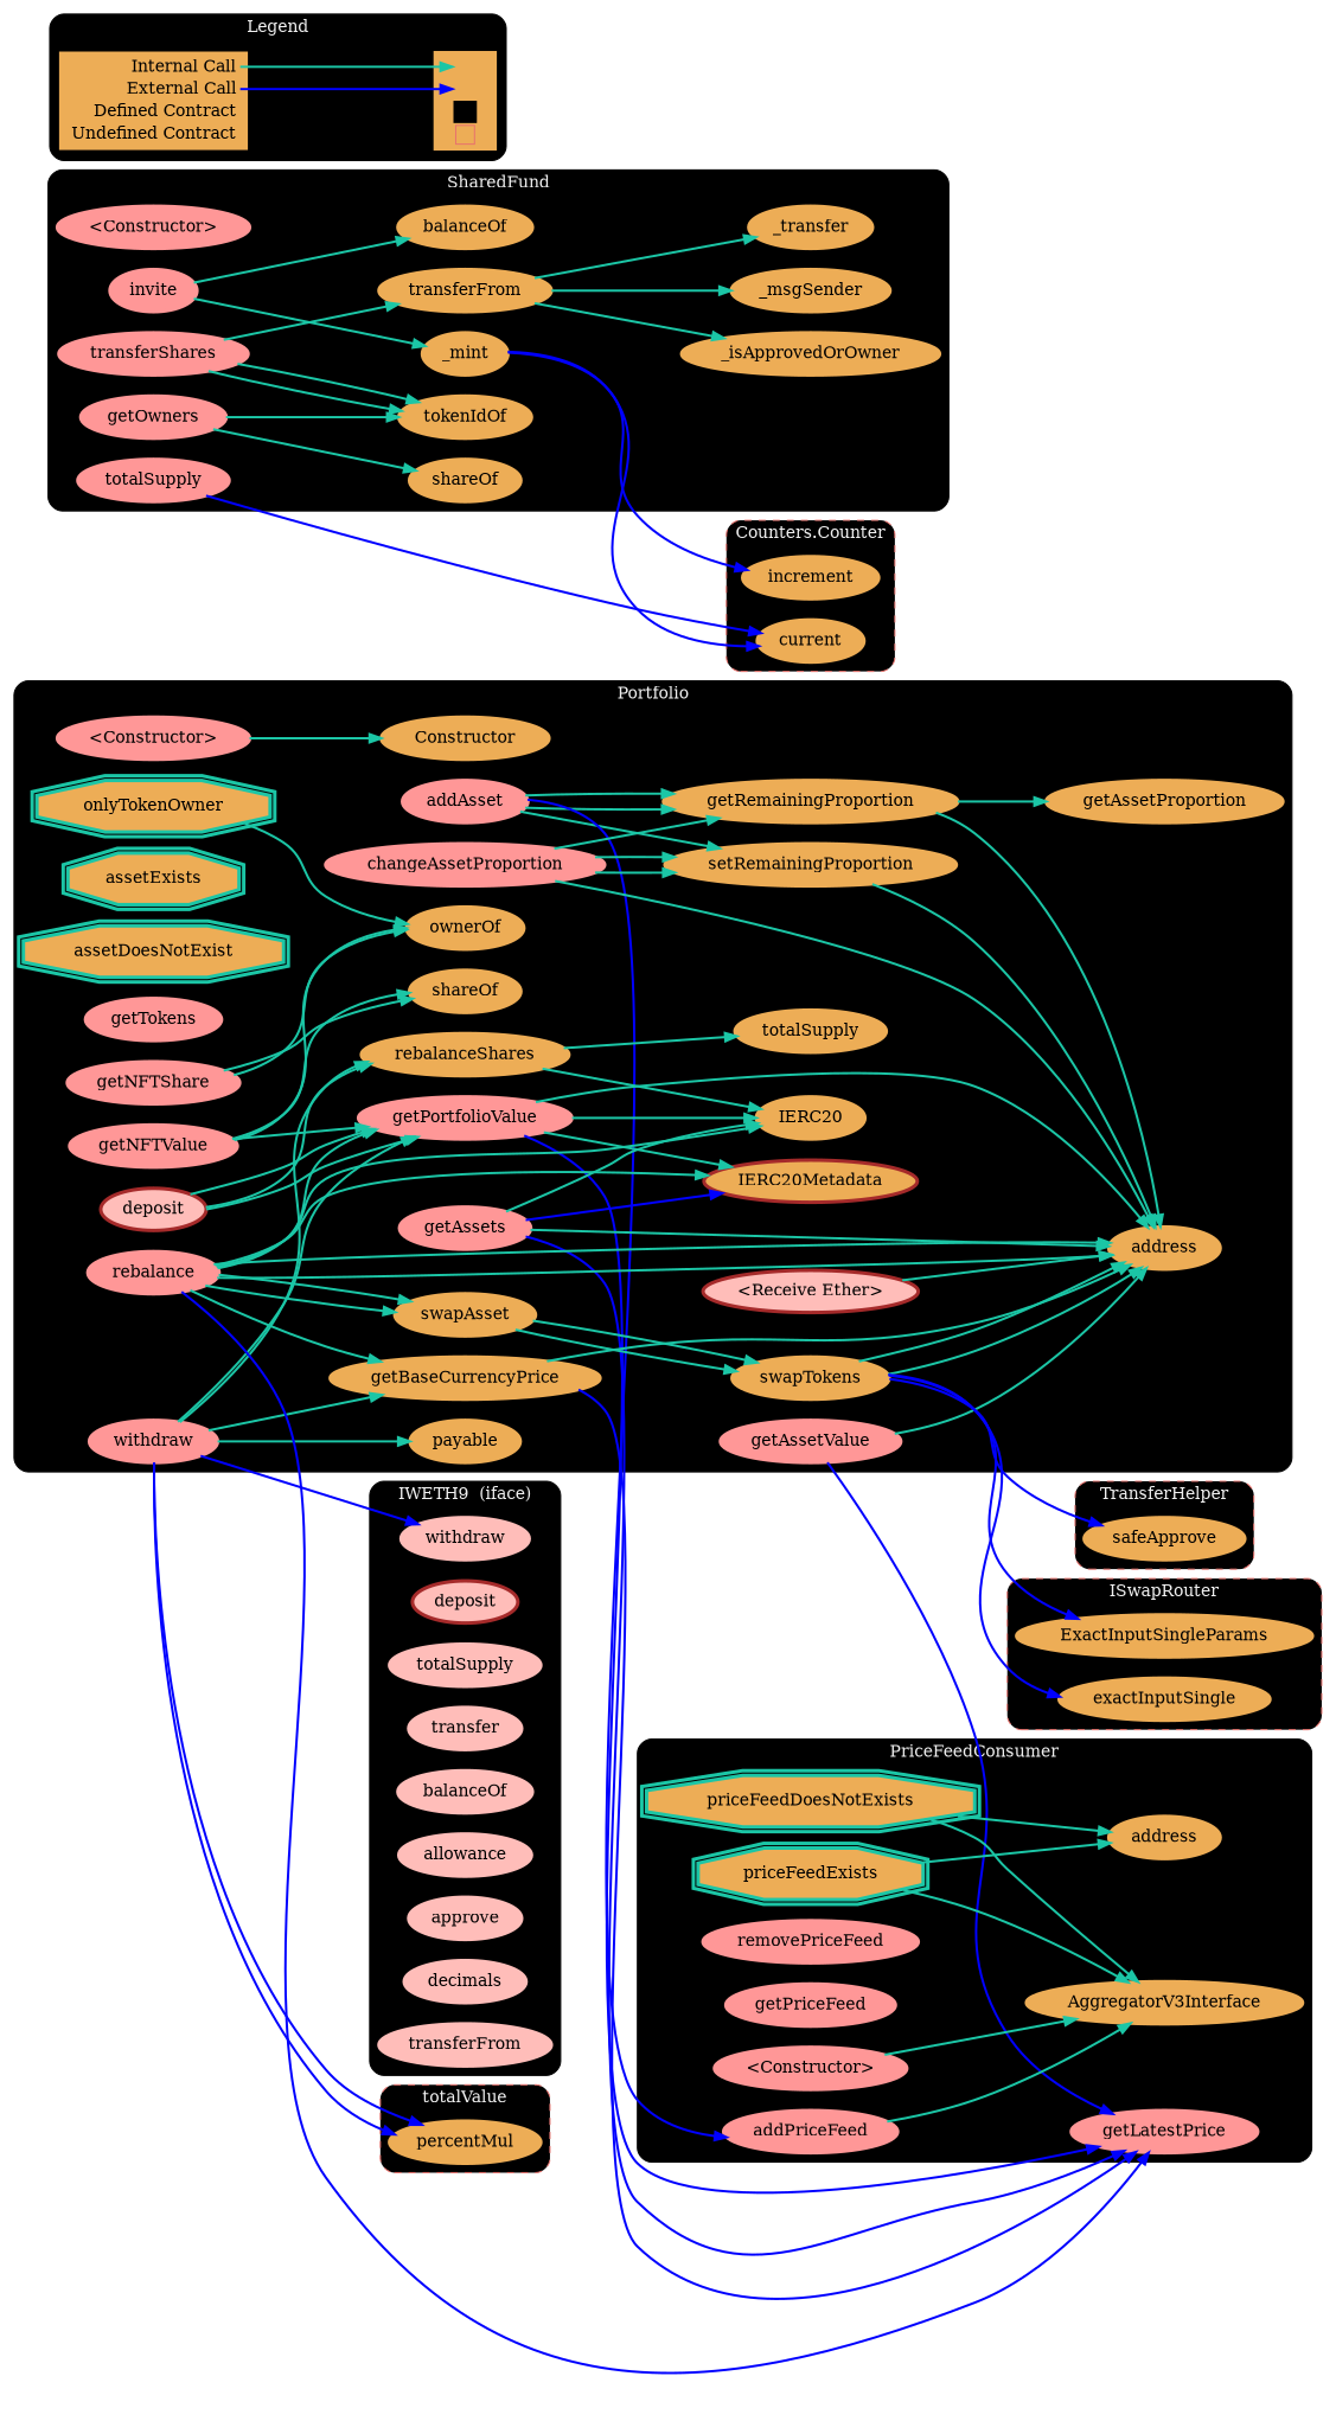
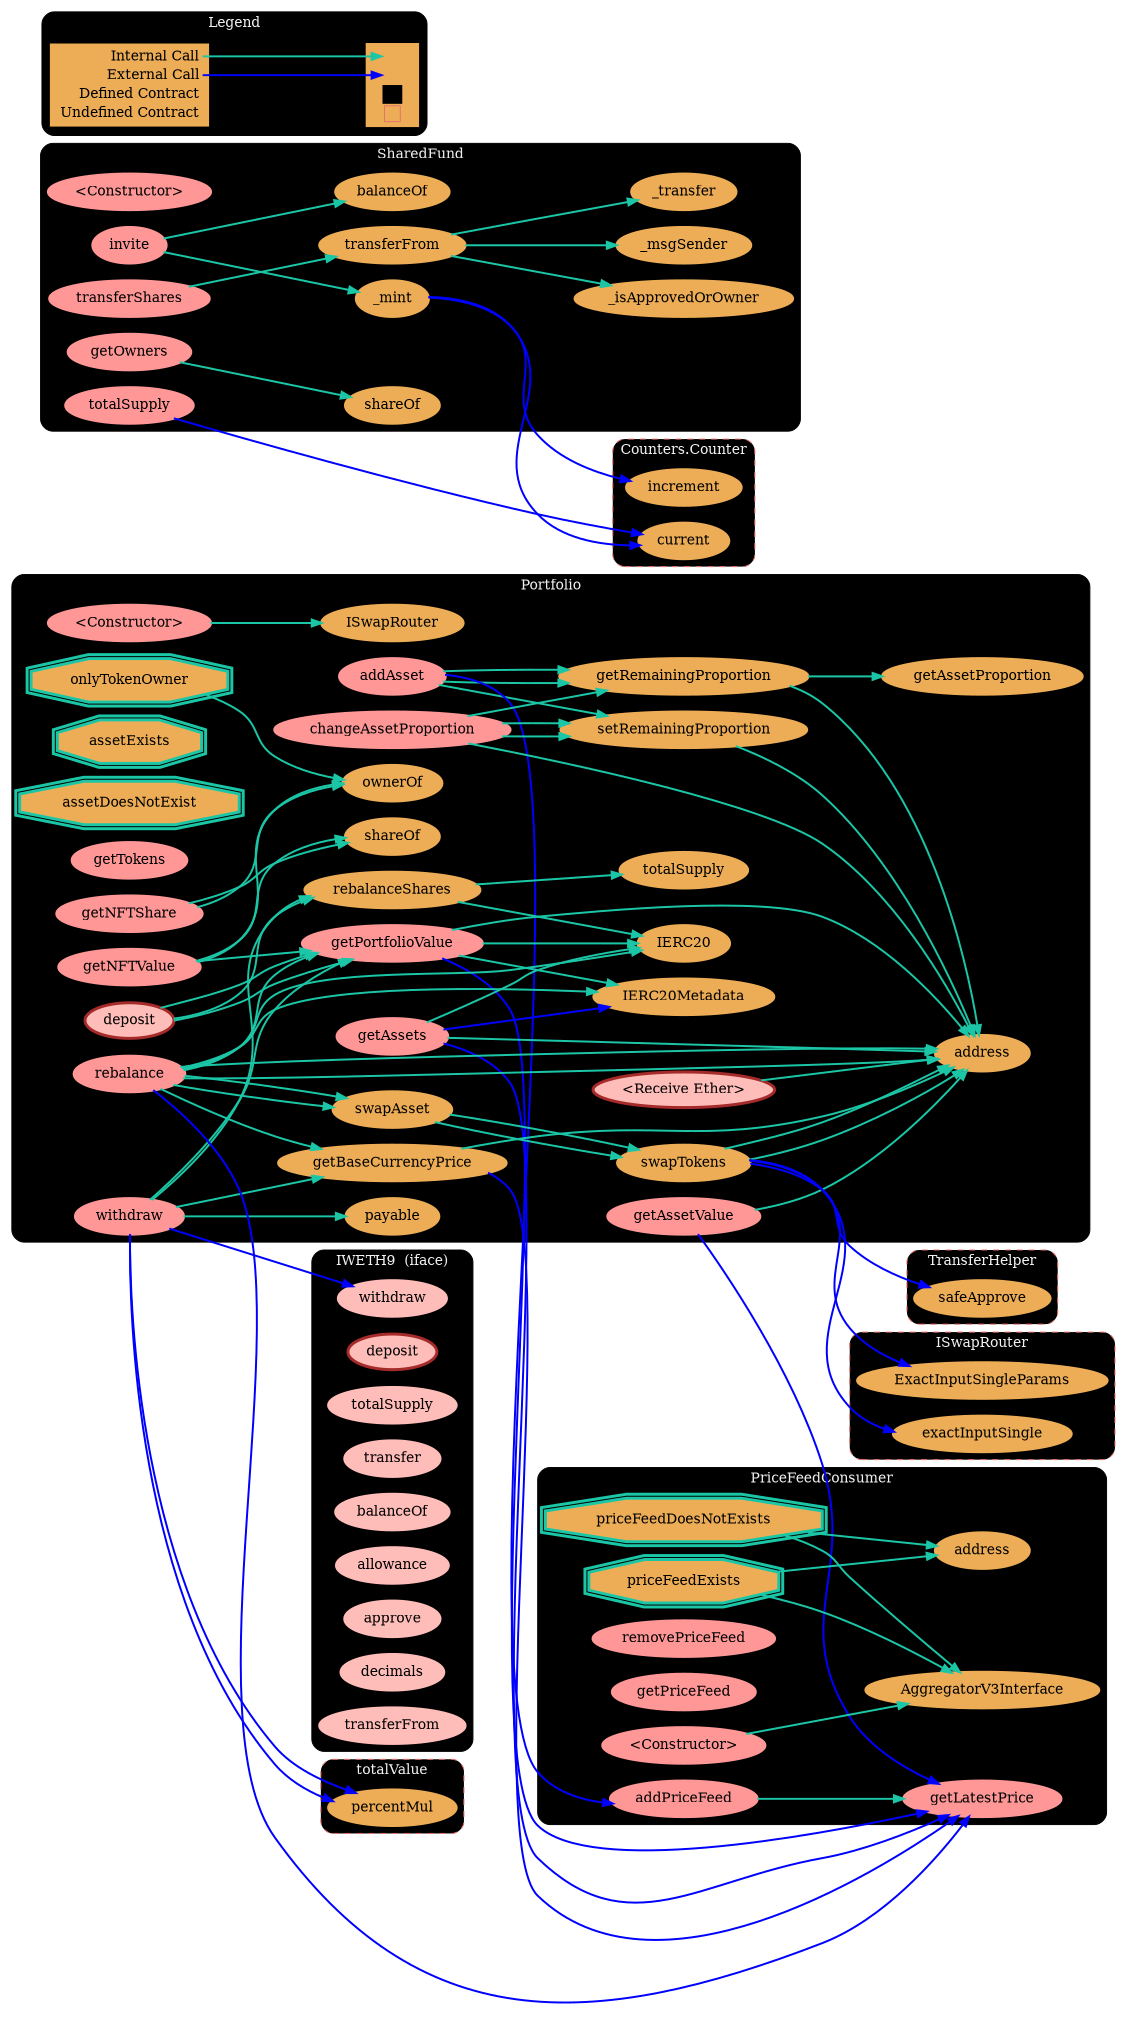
  digraph {
    compound=true
    rankdir=LR
    node [color="#edad56" fillcolor="#edad56" penwidth=3 style=filled]
    edge [color="#1bc6a6" fontname="helvetica Neue Ultra Light" penwidth=2]
    n1 [color="#FF9797" fillcolor="#FF9797" label="<Constructor>"]
    n2 [color=brown fillcolor="#ffbdb9" label="<Receive Ether>"]
    n3 [color="#1bc6a6" label=onlyTokenOwner shape=doubleoctagon]
    n4 [color="#1bc6a6" label=assetExists shape=doubleoctagon]
    n5 [color="#1bc6a6" label=assetDoesNotExist shape=doubleoctagon]
    n6 [color="#FF9797" fillcolor="#FF9797" label=addAsset]
    n7 [color="#FF9797" fillcolor="#FF9797" label=changeAssetProportion]
    n8 [color="#FF9797" fillcolor="#FF9797" label=getPortfolioValue]
    n9 [color="#FF9797" fillcolor="#FF9797" label=getTokens]
    n10 [color="#FF9797" fillcolor="#FF9797" label=getAssets]
    n11 [color="#FF9797" fillcolor="#FF9797" label=getAssetValue]
    n12 [label=getAssetProportion]
    n13 [label=getRemainingProportion]
    n14 [color="#FF9797" fillcolor="#FF9797" label=getNFTShare]
    n15 [color="#FF9797" fillcolor="#FF9797" label=getNFTValue]
    n16 [color=brown fillcolor="#ffbdb9" label=deposit]
    n17 [color="#FF9797" fillcolor="#FF9797" label=withdraw]
    n18 [color="#FF9797" fillcolor="#FF9797" label=rebalance]
    n19 [label=getBaseCurrencyPrice]
    n20 [label=setRemainingProportion]
    n21 [label=rebalanceShares]
    n22 [label=swapAsset]
    n23 [label=swapTokens]
-   n24 [label=Constructor]
+   n24 [label=ISwapRouter]
    n25 [label=address]
    n26 [label=ownerOf]
    n27 [label=IERC20]
-   n28 [color=brown label=IERC20Metadata]
+   n28 [label=IERC20Metadata]
    n29 [label=shareOf]
    n30 [label=payable]
    n31 [label=totalSupply]
    n32 [label=safeApprove]
    n33 [color="#FF9797" fillcolor="#FF9797" label=addPriceFeed]
    n34 [color="#FF9797" fillcolor="#FF9797" label=getLatestPrice]
    n35 [color="#FF9797" fillcolor="#FF9797" label="<Constructor>"]
    n36 [color="#FF9797" fillcolor="#FF9797" label=removePriceFeed]
    n37 [color="#FF9797" fillcolor="#FF9797" label=getPriceFeed]
    n38 [color="#1bc6a6" label=priceFeedExists shape=doubleoctagon]
    n39 [color="#1bc6a6" label=priceFeedDoesNotExists shape=doubleoctagon]
    n40 [label=AggregatorV3Interface]
    n41 [label=address]
    n42 [color="#FF9797" fillcolor="#FF9797" label="<Constructor>"]
    n43 [color="#FF9797" fillcolor="#FF9797" label=invite]
    n44 [label=_mint]
    n45 [color="#FF9797" fillcolor="#FF9797" label=transferShares]
    n46 [label=transferFrom]
    n47 [color="#FF9797" fillcolor="#FF9797" label=getOwners]
    n48 [label=shareOf]
-   n49 [label=tokenIdOf]
    n50 [color="#FF9797" fillcolor="#FF9797" label=totalSupply]
    n51 [label=balanceOf]
    n52 [label=_isApprovedOrOwner]
    n53 [label=_msgSender]
    n54 [label=_transfer]
    n55 [color="#ffbdb9" fillcolor="#ffbdb9" label=withdraw]
    n56 [color=brown fillcolor="#ffbdb9" label=deposit]
    n57 [color="#ffbdb9" fillcolor="#ffbdb9" label=totalSupply]
    n58 [color="#ffbdb9" fillcolor="#ffbdb9" label=transfer]
    n59 [color="#ffbdb9" fillcolor="#ffbdb9" label=balanceOf]
    n60 [color="#ffbdb9" fillcolor="#ffbdb9" label=allowance]
    n61 [color="#ffbdb9" fillcolor="#ffbdb9" label=approve]
    n62 [color="#ffbdb9" fillcolor="#ffbdb9" label=decimals]
    n63 [color="#ffbdb9" fillcolor="#ffbdb9" label=transferFrom]
    n64 [label=percentMul]
    n65 [label=<<table border="0" cellpadding="2" cellspacing="0" cellborder="0">   <tr><td align="right" port="i1">Internal Call</td></tr>   <tr><td align="right" port="i2">External Call</td></tr>   <tr><td align="right" port="i3">Defined Contract</td></tr>   <tr><td align="right" port="i4">Undefined Contract</td></tr>   </table>> shape=plaintext]
    n66 [label=<<table border="0" cellpadding="2" cellspacing="0" cellborder="0">   <tr><td port="i1">&nbsp;&nbsp;&nbsp;</td></tr>   <tr><td port="i2">&nbsp;&nbsp;&nbsp;</td></tr>   <tr><td port="i3" bgcolor="black">&nbsp;&nbsp;&nbsp;</td></tr>   <tr><td port="i4">     <table border="1" cellborder="0" cellspacing="0" cellpadding="7" color="#e8726d">       <tr>        <td></td>       </tr>      </table>   </td></tr>   </table>> shape=plaintext]
    n67 [label=ExactInputSingleParams]
    n68 [label=exactInputSingle]
    n69 [label=increment]
    n70 [label=current]
    subgraph cluster_1 {
      bgcolor=black
      color=black
      fontcolor="#f0f0f0"
      label=Portfolio
      style=rounded
      n1
      n2
      n3
      n4
      n5
      n6
      n7
      n8
      n9
      n10
      n11
      n12
      n13
      n14
      n15
      n16
      n17
      n18
      n19
      n20
      n21
      n22
      n23
      n24
      n25
      n26
      n27
      n28
      n29
      n30
      n31
    }
    subgraph cluster_2 {
      bgcolor=black
      color="#e8726d"
      fontcolor="#f0f0f0"
      label=TransferHelper
      style="rounded,dashed"
      n32
    }
    subgraph cluster_3 {
      bgcolor=black
      color=black
      fontcolor="#f0f0f0"
      label=PriceFeedConsumer
      style=rounded
      n33
      n34
      n35
      n36
      n37
      n38
      n39
      n40
      n41
    }
    subgraph cluster_4 {
      bgcolor=black
      color=black
      fontcolor="#f0f0f0"
      label=SharedFund
      style=rounded
      n42
      n43
      n44
      n45
      n46
      n47
      n48
-     n49
      n50
      n51
      n52
      n53
      n54
    }
    subgraph cluster_5 {
      bgcolor=black
      color=black
      fontcolor="#f0f0f0"
      label="IWETH9  (iface)"
      style=rounded
      n55
      n56
      n57
      n58
      n59
      n60
      n61
      n62
      n63
    }
    subgraph cluster_6 {
      bgcolor=black
      color="#e8726d"
      fontcolor="#f0f0f0"
      label=totalValue
      style="rounded,dashed"
      n64
    }
    subgraph cluster_7 {
      bgcolor=black
      color=black
      fontcolor="#f0f0f0"
      label=Legend
      style=rounded
      n65
      n66
    }
    subgraph cluster_8 {
      bgcolor=black
      color="#e8726d"
      fontcolor="#f0f0f0"
      label=ISwapRouter
      style="rounded,dashed"
      n67
      n68
    }
    subgraph cluster_9 {
      bgcolor=black
      color="#e8726d"
      fontcolor="#f0f0f0"
      label="Counters.Counter"
      style="rounded,dashed"
      n69
      n70
    }
    n1 -> n24
    n2 -> n25
    n3 -> n26
    n6 -> n13
    n6 -> n13
    n6 -> n20
    n6 -> n33 [color=blue]
    n7 -> n13
    n7 -> n20
    n7 -> n20
    n7 -> n25
    n8 -> n25
    n8 -> n27
    n8 -> n28
    n8 -> n34 [color=blue]
    n10 -> n25
    n10 -> n27
    n10 -> n28 [color=blue]
    n10 -> n34 [color=blue]
    n11 -> n25
    n11 -> n34 [color=blue]
    n13 -> n12
    n13 -> n25
    n14 -> n26
    n14 -> n29
    n15 -> n8
    n15 -> n26
    n15 -> n29
    n16 -> n8
    n16 -> n8
    n16 -> n21
    n17 -> n8
    n17 -> n19
    n17 -> n21
    n17 -> n30
    n17 -> n55 [color=blue]
    n17 -> n64 [color=blue]
    n17 -> n64 [color=blue]
    n18 -> n8
    n18 -> n19
    n18 -> n22
    n18 -> n22
    n18 -> n25
    n18 -> n25
    n18 -> n27
    n18 -> n28
    n18 -> n34 [color=blue]
    n19 -> n25
    n19 -> n34 [color=blue]
    n20 -> n25
    n21 -> n27
    n21 -> n31
    n22 -> n23
    n22 -> n23
    n23 -> n25
    n23 -> n25
    n23 -> n32 [color=blue]
    n23 -> n67 [color=blue]
    n23 -> n68 [color=blue]
-   n33 -> n40
+   n33 -> n34
    n35 -> n40
    n38 -> n40
    n38 -> n41
    n39 -> n40
    n39 -> n41
    n43 -> n44
    n43 -> n51
    n44 -> n69 [color=blue]
    n44 -> n70 [color=blue]
    n45 -> n46
-   n45 -> n49
-   n45 -> n49
    n46 -> n52
    n46 -> n53
    n46 -> n54
    n47 -> n48
-   n47 -> n49
    n50 -> n70 [color=blue]
    n65 -> n66 [headport="i1:w" tailport="i1:e"]
    n65 -> n66 [color=blue headport="i2:w" tailport="i2:e"]
  }
